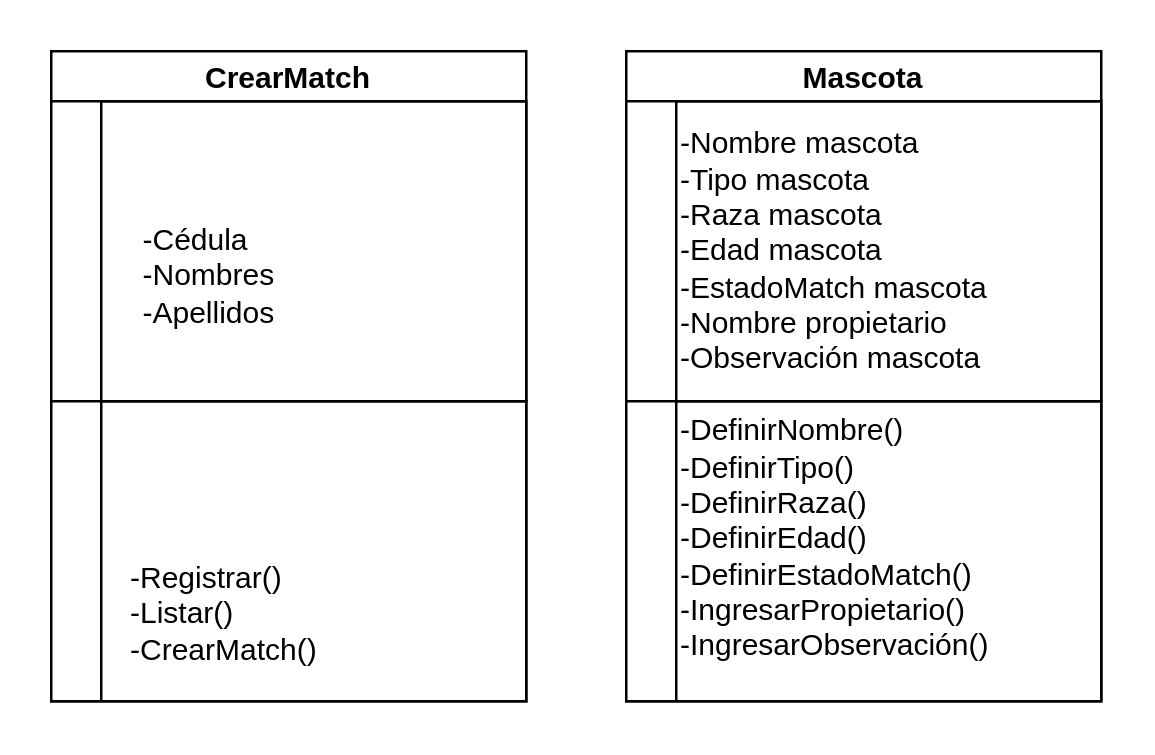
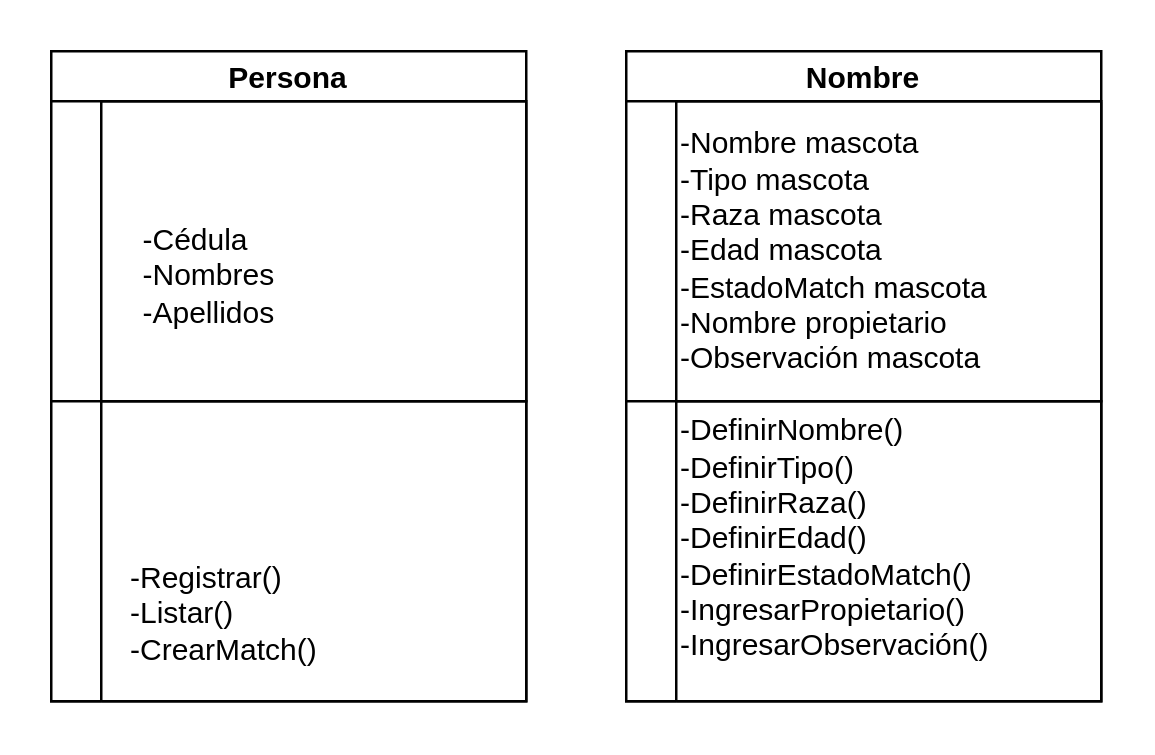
  <mxCell id="0" />
  <mxCell id="1" parent="0" />
- <mxCell id="2" value="Mascota" style="swimlane;childLayout=stackLayout;resizeParent=1;resizeParentMax=0;horizontal=1;startSize=20;horizontalStack=0;" vertex="1" parent="1"><mxGeometry x="250" y="20" width="190" height="260" as="geometry" /></mxCell>
+ <mxCell id="2" value="Nombre" style="swimlane;childLayout=stackLayout;resizeParent=1;resizeParentMax=0;horizontal=1;startSize=20;horizontalStack=0;" vertex="1" parent="1"><mxGeometry x="250" y="20" width="190" height="260" as="geometry" /></mxCell>
  <mxCell id="3" value="" style="swimlane;startSize=20;horizontal=0;" vertex="1" parent="2"><mxGeometry y="20" width="190" height="120" as="geometry" /></mxCell>
  <mxCell id="4" value="-Nombre mascota&lt;br&gt;&lt;div&gt;&lt;span&gt;-Tipo mascota&lt;/span&gt;&lt;/div&gt;-Raza mascota&lt;br&gt;-Edad mascota&lt;br&gt;-EstadoMatch mascota&lt;br&gt;-Nombre propietario&lt;br&gt;-Observación mascota" style="text;html=1;align=left;verticalAlign=middle;resizable=0;points=[];autosize=1;strokeColor=none;fillColor=none;" vertex="1" parent="3"><mxGeometry x="20" y="10" width="140" height="100" as="geometry" /></mxCell>
  <mxCell id="5" value="" style="swimlane;startSize=20;horizontal=0;" vertex="1" parent="2"><mxGeometry y="140" width="190" height="120" as="geometry" /></mxCell>
  <mxCell id="6" value="-DefinirNombre()&lt;br&gt;-DefinirTipo()&lt;br&gt;-DefinirRaza()&lt;br&gt;-DefinirEdad()&lt;br&gt;-DefinirEstadoMatch()&lt;br&gt;-IngresarPropietario()&lt;br&gt;-IngresarObservación()" style="text;html=1;align=left;verticalAlign=middle;resizable=0;points=[];autosize=1;strokeColor=none;fillColor=none;" vertex="1" parent="5"><mxGeometry x="20" y="5" width="140" height="100" as="geometry" /></mxCell>
- <mxCell id="7" value="CrearMatch" style="swimlane;childLayout=stackLayout;resizeParent=1;resizeParentMax=0;horizontal=1;startSize=20;horizontalStack=0;" vertex="1" parent="1"><mxGeometry x="20" y="20" width="190" height="260" as="geometry" /></mxCell>
+ <mxCell id="7" value="Persona" style="swimlane;childLayout=stackLayout;resizeParent=1;resizeParentMax=0;horizontal=1;startSize=20;horizontalStack=0;" vertex="1" parent="1"><mxGeometry x="20" y="20" width="190" height="260" as="geometry" /></mxCell>
  <mxCell id="8" value="" style="swimlane;startSize=20;horizontal=0;" vertex="1" parent="7"><mxGeometry y="20" width="190" height="120" as="geometry" /></mxCell>
  <mxCell id="9" value="-Cédula&lt;br&gt;-Nombres&lt;br&gt;-Apellidos" style="text;html=1;align=left;verticalAlign=middle;resizable=0;points=[];autosize=1;strokeColor=none;fillColor=none;" vertex="1" parent="8"><mxGeometry x="35" y="45" width="70" height="50" as="geometry" /></mxCell>
  <mxCell id="10" value="" style="swimlane;startSize=20;horizontal=0;" vertex="1" parent="7"><mxGeometry y="140" width="190" height="120" as="geometry" /></mxCell>
  <mxCell id="11" value="-Registrar()&lt;br&gt;-Listar()&lt;br&gt;-CrearMatch()&lt;br&gt;" style="text;html=1;align=left;verticalAlign=middle;resizable=0;points=[];autosize=1;strokeColor=none;fillColor=none;" vertex="1" parent="10"><mxGeometry x="30" y="60" width="90" height="50" as="geometry" /></mxCell>
